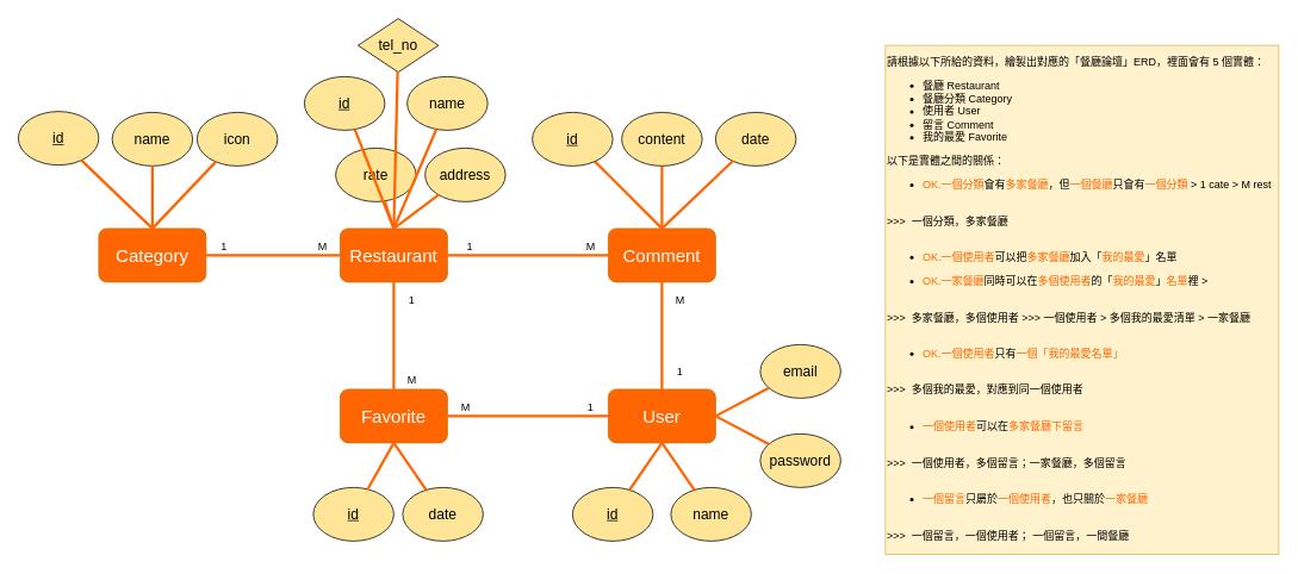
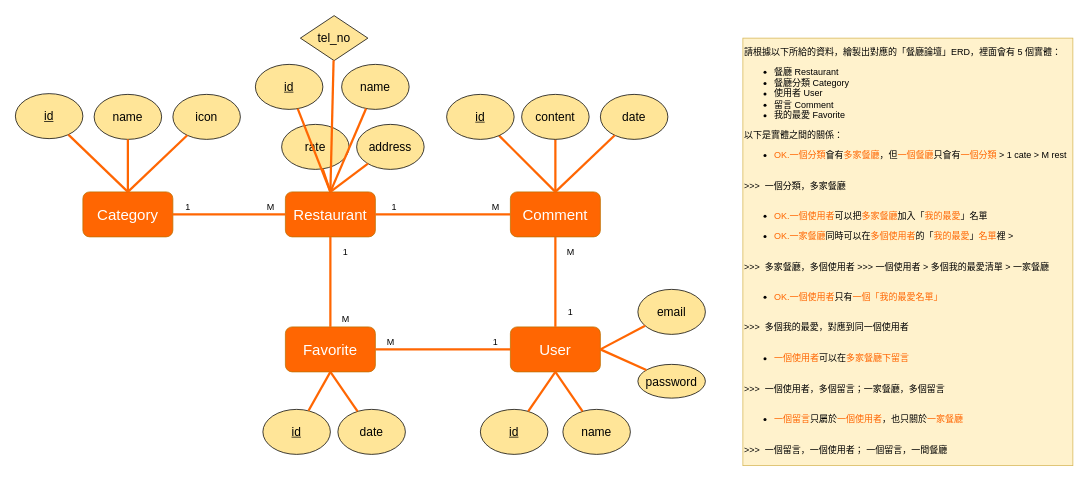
  <mxCell id="0" />
  <mxCell id="1" parent="0" />
  <mxCell id="2" value="&lt;p&gt;請根據以下所給的資料，繪製出對應的「餐廳論壇」ERD，裡面會有 5 個實體：&lt;/p&gt;&lt;ul&gt;&lt;li&gt;餐廳 Restaurant&lt;/li&gt;&lt;li&gt;餐廳分類 Category&lt;/li&gt;&lt;li&gt;使用者 User&lt;/li&gt;&lt;li&gt;留言 Comment&lt;/li&gt;&lt;li&gt;我的最愛 Favorite&lt;/li&gt;&lt;/ul&gt;&lt;p&gt;以下是實體之間的關係：&lt;/p&gt;&lt;ul&gt;&lt;li&gt;&lt;font color=&quot;#FF6602&quot;&gt;OK.一個分類&lt;/font&gt;會有&lt;font color=&quot;#FF6602&quot;&gt;多家餐廳&lt;/font&gt;，但&lt;font color=&quot;#FF6602&quot;&gt;一個餐廳&lt;/font&gt;只會有&lt;font color=&quot;#FF6602&quot;&gt;一個分類&lt;/font&gt; &amp;gt; 1 cate &amp;gt; M rest&lt;/li&gt;&lt;/ul&gt;&lt;div&gt;&lt;br&gt;&lt;/div&gt;&lt;div&gt;&amp;gt;&amp;gt;&amp;gt;&amp;nbsp; 一個分類，多家餐廳&lt;/div&gt;&lt;div&gt;&lt;br&gt;&lt;/div&gt;&lt;ul&gt;&lt;li&gt;&lt;font color=&quot;#FF6602&quot;&gt;OK.一個使用者&lt;/font&gt;可以把&lt;font color=&quot;#FF6602&quot;&gt;多家餐廳&lt;/font&gt;加入「&lt;font color=&quot;#FF6602&quot;&gt;我的最愛&lt;/font&gt;」名單 &lt;br&gt;&lt;/li&gt;&lt;/ul&gt;&lt;ul&gt;&lt;li&gt;&lt;font color=&quot;#FF6602&quot;&gt;OK.一家餐廳&lt;/font&gt;同時可以在&lt;font color=&quot;#FF6602&quot;&gt;多個使用者&lt;/font&gt;的「&lt;font color=&quot;#FF6602&quot;&gt;我的最愛&lt;/font&gt;」&lt;font color=&quot;#FF6602&quot;&gt;名單&lt;/font&gt;裡 &amp;gt;&amp;nbsp;&lt;/li&gt;&lt;/ul&gt;&lt;div&gt;&lt;br&gt;&lt;/div&gt;&lt;div&gt;&amp;gt;&amp;gt;&amp;gt;&amp;nbsp; 多家餐廳，多個使用者 &amp;gt;&amp;gt;&amp;gt; 一個使用者 &amp;gt; 多個我的最愛清單 &amp;gt; 一家餐廳&lt;br&gt;&lt;/div&gt;&lt;div&gt;&lt;br&gt;&lt;/div&gt;&lt;ul&gt;&lt;li&gt;&lt;font color=&quot;#FF6602&quot;&gt;OK.一個使用者&lt;/font&gt;只有&lt;font color=&quot;#FF6602&quot;&gt;一個「我的最愛名單」&lt;/font&gt;&lt;/li&gt;&lt;/ul&gt;&lt;div&gt;&lt;br&gt;&lt;/div&gt;&lt;div&gt;&amp;gt;&amp;gt;&amp;gt;&amp;nbsp; 多個我的最愛，對應到同一個使用者&lt;/div&gt;&lt;div&gt;&lt;br&gt;&lt;/div&gt;&lt;ul&gt;&lt;li&gt;&lt;font color=&quot;#FF6602&quot;&gt;一個使用者&lt;/font&gt;可以在&lt;font color=&quot;#FF6602&quot;&gt;多家餐廳下留言&amp;nbsp;&lt;/font&gt;&lt;/li&gt;&lt;/ul&gt;&lt;div&gt;&lt;br&gt;&lt;/div&gt;&lt;div&gt;&lt;font color=&quot;#FF6602&quot;&gt;&lt;font color=&quot;#000000&quot;&gt;&amp;gt;&amp;gt;&amp;gt;&amp;nbsp; 一個使用者，多個留言；一家餐廳，多個留言&lt;/font&gt;&lt;br&gt;&lt;/font&gt;&lt;/div&gt;&lt;div&gt;&lt;font color=&quot;#FF6602&quot;&gt;&lt;br&gt;&lt;/font&gt;&lt;/div&gt;&lt;ul&gt;&lt;li&gt;&lt;font color=&quot;#FF6602&quot;&gt;一個留言&lt;/font&gt;只屬於&lt;font color=&quot;#FF6602&quot;&gt;一個使用者&lt;/font&gt;，也只關於&lt;font color=&quot;#FF6602&quot;&gt;一家餐廳 &lt;br&gt;&lt;/font&gt;&lt;/li&gt;&lt;/ul&gt;&lt;div&gt;&lt;br&gt;&lt;/div&gt;&lt;div&gt;&lt;font color=&quot;#FF6602&quot;&gt;&lt;font color=&quot;#000000&quot;&gt;&amp;gt;&amp;gt;&amp;gt;&amp;nbsp; 一個留言，一個使用者； 一個留言，一間餐廳&lt;/font&gt;&lt;br&gt;&lt;/font&gt;&lt;/div&gt;&lt;div&gt;&lt;font color=&quot;#FF6602&quot;&gt;&lt;br&gt;&lt;/font&gt;&lt;/div&gt;" style="text;html=1;align=left;verticalAlign=middle;resizable=0;points=[];autosize=1;strokeColor=#d6b656;fillColor=#fff2cc;" parent="1" vertex="1"><mxGeometry x="990" y="50" width="440" height="570" as="geometry" /></mxCell>
  <mxCell id="3" value="Category" style="rounded=1;whiteSpace=wrap;html=1;fillColor=#FF6602;strokeColor=#BD7000;fontColor=#FFFFFF;fontSize=20;" parent="1" vertex="1"><mxGeometry x="110" y="255" width="120" height="60" as="geometry" /></mxCell>
  <mxCell id="4" value="Restaurant" style="rounded=1;whiteSpace=wrap;html=1;fillColor=#FF6602;strokeColor=#BD7000;fontColor=#FFFFFF;fontSize=20;" parent="1" vertex="1"><mxGeometry x="380" y="255" width="120" height="60" as="geometry" /></mxCell>
  <mxCell id="5" value="User" style="rounded=1;whiteSpace=wrap;html=1;fillColor=#FF6602;strokeColor=#BD7000;fontColor=#FFFFFF;fontSize=20;" parent="1" vertex="1"><mxGeometry x="680" y="435" width="120" height="60" as="geometry" /></mxCell>
  <mxCell id="6" value="Comment" style="rounded=1;whiteSpace=wrap;html=1;fillColor=#FF6602;strokeColor=#BD7000;fontColor=#FFFFFF;fontSize=20;" parent="1" vertex="1"><mxGeometry x="680" y="255" width="120" height="60" as="geometry" /></mxCell>
  <mxCell id="7" value="Favorite" style="rounded=1;whiteSpace=wrap;html=1;fillColor=#FF6602;strokeColor=#BD7000;fontColor=#FFFFFF;fontSize=20;" parent="1" vertex="1"><mxGeometry x="380" y="435" width="120" height="60" as="geometry" /></mxCell>
  <mxCell id="8" style="edgeStyle=orthogonalEdgeStyle;rounded=0;orthogonalLoop=1;jettySize=auto;html=1;entryX=0;entryY=0.5;entryDx=0;entryDy=0;strokeWidth=3;endArrow=none;endFill=0;strokeColor=#FF6602;exitX=1;exitY=0.5;exitDx=0;exitDy=0;" parent="1" source="3" target="4" edge="1"><mxGeometry relative="1" as="geometry"><mxPoint x="430" y="325" as="sourcePoint" /><mxPoint x="370" y="419" as="targetPoint" /></mxGeometry></mxCell>
  <mxCell id="9" value="1" style="text;html=1;align=center;verticalAlign=middle;resizable=0;points=[];autosize=1;strokeColor=none;fillColor=none;" parent="1" vertex="1"><mxGeometry x="240" y="265" width="20" height="20" as="geometry" /></mxCell>
  <mxCell id="10" value="M" style="text;html=1;align=center;verticalAlign=middle;resizable=0;points=[];autosize=1;strokeColor=none;fillColor=none;" parent="1" vertex="1"><mxGeometry x="350" y="265" width="20" height="20" as="geometry" /></mxCell>
  <mxCell id="11" style="edgeStyle=orthogonalEdgeStyle;rounded=0;orthogonalLoop=1;jettySize=auto;html=1;strokeWidth=3;endArrow=none;endFill=0;strokeColor=#FF6602;exitX=1;exitY=0.5;exitDx=0;exitDy=0;entryX=0;entryY=0.5;entryDx=0;entryDy=0;" parent="1" source="7" target="5" edge="1"><mxGeometry relative="1" as="geometry"><mxPoint x="610" y="395" as="sourcePoint" /><mxPoint x="650" y="445" as="targetPoint" /></mxGeometry></mxCell>
  <mxCell id="12" value="1" style="text;html=1;align=center;verticalAlign=middle;resizable=0;points=[];autosize=1;strokeColor=none;fillColor=none;" parent="1" vertex="1"><mxGeometry x="650" y="445" width="20" height="20" as="geometry" /></mxCell>
  <mxCell id="13" value="1" style="text;html=1;align=center;verticalAlign=middle;resizable=0;points=[];autosize=1;strokeColor=none;fillColor=none;" parent="1" vertex="1"><mxGeometry x="450" y="325" width="20" height="20" as="geometry" /></mxCell>
  <mxCell id="14" value="M" style="text;html=1;align=center;verticalAlign=middle;resizable=0;points=[];autosize=1;strokeColor=none;fillColor=none;" parent="1" vertex="1"><mxGeometry x="450" y="415" width="20" height="20" as="geometry" /></mxCell>
  <mxCell id="15" style="edgeStyle=orthogonalEdgeStyle;rounded=0;orthogonalLoop=1;jettySize=auto;html=1;strokeWidth=3;endArrow=none;endFill=0;strokeColor=#FF6602;exitX=1;exitY=0.5;exitDx=0;exitDy=0;entryX=0;entryY=0.5;entryDx=0;entryDy=0;" parent="1" source="4" target="6" edge="1"><mxGeometry relative="1" as="geometry"><mxPoint x="470" y="365" as="sourcePoint" /><mxPoint x="630" y="305" as="targetPoint" /></mxGeometry></mxCell>
  <mxCell id="16" style="edgeStyle=orthogonalEdgeStyle;rounded=0;orthogonalLoop=1;jettySize=auto;html=1;strokeWidth=3;endArrow=none;endFill=0;strokeColor=#FF6602;exitX=0.5;exitY=1;exitDx=0;exitDy=0;entryX=0.5;entryY=0;entryDx=0;entryDy=0;" parent="1" source="6" target="5" edge="1"><mxGeometry relative="1" as="geometry"><mxPoint x="510" y="405" as="sourcePoint" /><mxPoint x="735" y="405" as="targetPoint" /></mxGeometry></mxCell>
  <mxCell id="17" value="1" style="text;html=1;align=center;verticalAlign=middle;resizable=0;points=[];autosize=1;strokeColor=none;fillColor=none;" parent="1" vertex="1"><mxGeometry x="750" y="405" width="20" height="20" as="geometry" /></mxCell>
  <mxCell id="18" value="M" style="text;html=1;align=center;verticalAlign=middle;resizable=0;points=[];autosize=1;strokeColor=none;fillColor=none;" parent="1" vertex="1"><mxGeometry x="750" y="325" width="20" height="20" as="geometry" /></mxCell>
  <mxCell id="19" value="M" style="text;html=1;align=center;verticalAlign=middle;resizable=0;points=[];autosize=1;strokeColor=none;fillColor=none;" parent="1" vertex="1"><mxGeometry x="650" y="265" width="20" height="20" as="geometry" /></mxCell>
  <mxCell id="20" value="1" style="text;html=1;align=center;verticalAlign=middle;resizable=0;points=[];autosize=1;strokeColor=none;fillColor=none;" parent="1" vertex="1"><mxGeometry x="515" y="265" width="20" height="20" as="geometry" /></mxCell>
  <mxCell id="21" value="M" style="text;html=1;align=center;verticalAlign=middle;resizable=0;points=[];autosize=1;strokeColor=none;fillColor=none;" parent="1" vertex="1"><mxGeometry x="510" y="445" width="20" height="20" as="geometry" /></mxCell>
  <mxCell id="22" style="edgeStyle=orthogonalEdgeStyle;rounded=0;orthogonalLoop=1;jettySize=auto;html=1;strokeWidth=3;endArrow=none;endFill=0;strokeColor=#FF6602;exitX=0.5;exitY=0;exitDx=0;exitDy=0;entryX=0.5;entryY=1;entryDx=0;entryDy=0;" parent="1" source="7" target="4" edge="1"><mxGeometry relative="1" as="geometry"><mxPoint x="285" as="sourcePoint" y="475" /><mxPoint x="345" as="targetPoint" y="475" /></mxGeometry></mxCell>
  <mxCell id="23" value="&lt;u&gt;id&lt;/u&gt;" style="ellipse;whiteSpace=wrap;html=1;fillColor=#FFE598;fontSize=16;" parent="1" vertex="1"><mxGeometry x="640" y="545" width="90" height="60" as="geometry" /></mxCell>
  <mxCell id="24" style="edgeStyle=none;rounded=0;orthogonalLoop=1;jettySize=auto;html=1;fontSize=16;fontColor=#FFFFFF;endArrow=none;endFill=0;strokeColor=#FF6602;strokeWidth=3;entryX=0.5;entryY=0;entryDx=0;entryDy=0;" parent="1" source="33" target="6" edge="1"><mxGeometry relative="1" as="geometry"><mxPoint x="785.512" y="61.996" as="sourcePoint" /><mxPoint x="740" y="202.67" as="targetPoint" /></mxGeometry></mxCell>
- <mxCell id="25" value="password" style="ellipse;whiteSpace=wrap;html=1;fillColor=#FFE598;fontSize=16;" parent="1" vertex="1"><mxGeometry x="850" y="485" width="90" height="60" as="geometry" /></mxCell>
+ <mxCell id="25" value="password" style="ellipse;whiteSpace=wrap;html=1;fillColor=#FFE598;fontSize=16;" parent="1" vertex="1"><mxGeometry x="850" y="485" width="90" height="45" as="geometry" /></mxCell>
  <mxCell id="26" value="name" style="ellipse;whiteSpace=wrap;html=1;fillColor=#FFE598;fontSize=16;" parent="1" vertex="1"><mxGeometry x="750" y="545" width="90" height="60" as="geometry" /></mxCell>
  <mxCell id="27" value="email" style="ellipse;whiteSpace=wrap;html=1;fillColor=#FFE598;fontSize=16;" parent="1" vertex="1"><mxGeometry x="850" y="385" width="90" height="60" as="geometry" /></mxCell>
  <mxCell id="28" style="edgeStyle=none;rounded=0;orthogonalLoop=1;jettySize=auto;html=1;fontSize=16;fontColor=#FFFFFF;endArrow=none;endFill=0;strokeColor=#FF6602;strokeWidth=3;entryX=0.5;entryY=0;entryDx=0;entryDy=0;" parent="1" source="34" target="6" edge="1"><mxGeometry relative="1" as="geometry"><mxPoint x="640.512" y="34.996" as="sourcePoint" /><mxPoint x="595" y="175.67" as="targetPoint" /></mxGeometry></mxCell>
  <mxCell id="29" style="edgeStyle=none;rounded=0;orthogonalLoop=1;jettySize=auto;html=1;fontSize=16;fontColor=#FFFFFF;endArrow=none;endFill=0;strokeColor=#FF6602;strokeWidth=3;entryX=1;entryY=0.5;entryDx=0;entryDy=0;" parent="1" source="27" target="5" edge="1"><mxGeometry relative="1" as="geometry"><mxPoint x="830.002" y="333.996" as="sourcePoint" /><mxPoint x="784.49" y="474.67" as="targetPoint" /></mxGeometry></mxCell>
  <mxCell id="30" style="edgeStyle=none;rounded=0;orthogonalLoop=1;jettySize=auto;html=1;fontSize=16;fontColor=#FFFFFF;endArrow=none;endFill=0;strokeColor=#FF6602;strokeWidth=3;" parent="1" target="26" edge="1"><mxGeometry relative="1" as="geometry"><mxPoint x="740" y="495" as="sourcePoint" /><mxPoint x="704.49" y="645.34" as="targetPoint" /></mxGeometry></mxCell>
  <mxCell id="31" style="edgeStyle=none;rounded=0;orthogonalLoop=1;jettySize=auto;html=1;fontSize=16;fontColor=#FFFFFF;endArrow=none;endFill=0;strokeColor=#FF6602;strokeWidth=3;exitX=1;exitY=0.5;exitDx=0;exitDy=0;" parent="1" source="5" target="25" edge="1"><mxGeometry relative="1" as="geometry"><mxPoint x="770.002" y="504.666" as="sourcePoint" /><mxPoint x="724.49" y="645.34" as="targetPoint" /></mxGeometry></mxCell>
  <mxCell id="32" style="edgeStyle=none;rounded=0;orthogonalLoop=1;jettySize=auto;html=1;fontSize=16;fontColor=#FFFFFF;endArrow=none;endFill=0;strokeColor=#FF6602;strokeWidth=3;exitX=0.5;exitY=1;exitDx=0;exitDy=0;" parent="1" source="5" target="23" edge="1"><mxGeometry relative="1" as="geometry"><mxPoint x="680" y="525" as="sourcePoint" /><mxPoint x="604.49" y="665.67" as="targetPoint" /></mxGeometry></mxCell>
  <mxCell id="33" value="&lt;div&gt;content&lt;/div&gt;" style="ellipse;whiteSpace=wrap;html=1;fillColor=#FFE598;fontSize=16;" parent="1" vertex="1"><mxGeometry x="695" y="125" width="90" height="60" as="geometry" /></mxCell>
  <mxCell id="34" value="&lt;u&gt;id&lt;/u&gt;" style="ellipse;whiteSpace=wrap;html=1;fillColor=#FFE598;fontSize=16;" parent="1" vertex="1"><mxGeometry x="595" y="125" width="90" height="60" as="geometry" /></mxCell>
  <mxCell id="35" value="date" style="ellipse;whiteSpace=wrap;html=1;fillColor=#FFE598;fontSize=16;" parent="1" vertex="1"><mxGeometry x="800" y="125" width="90" height="60" as="geometry" /></mxCell>
  <mxCell id="36" style="edgeStyle=none;rounded=0;orthogonalLoop=1;jettySize=auto;html=1;fontSize=16;fontColor=#FFFFFF;endArrow=none;endFill=0;strokeColor=#FF6602;strokeWidth=3;" parent="1" source="35" edge="1"><mxGeometry relative="1" as="geometry"><mxPoint x="811.023" y="200.387" as="sourcePoint" /><mxPoint x="740" y="255" as="targetPoint" /></mxGeometry></mxCell>
  <mxCell id="37" value="&lt;span&gt;id&lt;/span&gt;" style="ellipse;whiteSpace=wrap;html=1;fillColor=#FFE598;fontSize=16;fontStyle=4" parent="1" vertex="1"><mxGeometry x="340" y="85" width="90" height="60" as="geometry" /></mxCell>
  <mxCell id="38" value="name" style="ellipse;whiteSpace=wrap;html=1;fillColor=#FFE598;fontSize=16;" parent="1" vertex="1"><mxGeometry x="455" y="85" width="90" height="60" as="geometry" /></mxCell>
  <mxCell id="39" value="address" style="ellipse;whiteSpace=wrap;html=1;fillColor=#FFE598;fontSize=16;" parent="1" vertex="1"><mxGeometry x="475" y="165" width="90" height="60" as="geometry" /></mxCell>
  <mxCell id="40" value="rate" style="ellipse;whiteSpace=wrap;html=1;fillColor=#FFE598;fontSize=16;" parent="1" vertex="1"><mxGeometry x="375" y="165" width="90" height="60" as="geometry" /></mxCell>
  <mxCell id="41" style="edgeStyle=none;rounded=0;orthogonalLoop=1;jettySize=auto;html=1;fontSize=16;fontColor=#FFFFFF;endArrow=none;endFill=0;strokeColor=#FF6602;strokeWidth=3;entryX=0.5;entryY=0;entryDx=0;entryDy=0;" parent="1" source="37" target="4" edge="1"><mxGeometry relative="1" as="geometry"><mxPoint x="304.962" y="125.002" as="sourcePoint" /><mxPoint x="380" y="200.04" as="targetPoint" /></mxGeometry></mxCell>
  <mxCell id="42" style="edgeStyle=none;rounded=0;orthogonalLoop=1;jettySize=auto;html=1;fontSize=16;fontColor=#FFFFFF;endArrow=none;endFill=0;strokeColor=#FF6602;strokeWidth=3;entryX=0.5;entryY=0;entryDx=0;entryDy=0;" parent="1" source="40" target="4" edge="1"><mxGeometry relative="1" as="geometry"><mxPoint x="406.401" y="154.021" as="sourcePoint" /><mxPoint x="450" y="265" as="targetPoint" /></mxGeometry></mxCell>
  <mxCell id="43" style="edgeStyle=none;rounded=0;orthogonalLoop=1;jettySize=auto;html=1;fontSize=16;fontColor=#FFFFFF;endArrow=none;endFill=0;strokeColor=#FF6602;strokeWidth=3;entryX=0.5;entryY=0;entryDx=0;entryDy=0;" parent="1" source="38" target="4" edge="1"><mxGeometry relative="1" as="geometry"><mxPoint x="399.896" y="227.422" as="sourcePoint" /><mxPoint x="450" y="265" as="targetPoint" /></mxGeometry></mxCell>
  <mxCell id="44" style="edgeStyle=none;rounded=0;orthogonalLoop=1;jettySize=auto;html=1;fontSize=16;fontColor=#FFFFFF;endArrow=none;endFill=0;strokeColor=#FF6602;strokeWidth=3;entryX=0.5;entryY=0;entryDx=0;entryDy=0;" parent="1" source="39" target="4" edge="1"><mxGeometry relative="1" as="geometry"><mxPoint x="497.638" y="153.846" as="sourcePoint" /><mxPoint x="450" y="265" as="targetPoint" /></mxGeometry></mxCell>
  <mxCell id="45" value="&lt;u&gt;id&lt;/u&gt;" style="ellipse;whiteSpace=wrap;html=1;fillColor=#FFE598;fontSize=16;" parent="1" vertex="1"><mxGeometry x="20" y="124" width="90" height="60" as="geometry" /></mxCell>
  <mxCell id="46" value="name" style="ellipse;whiteSpace=wrap;html=1;fillColor=#FFE598;fontSize=16;" parent="1" vertex="1"><mxGeometry x="125" y="125" width="90" height="60" as="geometry" /></mxCell>
  <mxCell id="47" style="edgeStyle=none;rounded=0;orthogonalLoop=1;jettySize=auto;html=1;fontSize=16;fontColor=#FFFFFF;endArrow=none;endFill=0;strokeColor=#FF6602;strokeWidth=3;entryX=0.5;entryY=0;entryDx=0;entryDy=0;" parent="1" source="46" target="3" edge="1"><mxGeometry relative="1" as="geometry"><mxPoint x="216.401" y="154.021" as="sourcePoint" /><mxPoint x="260" y="265" as="targetPoint" /></mxGeometry></mxCell>
  <mxCell id="48" style="edgeStyle=none;rounded=0;orthogonalLoop=1;jettySize=auto;html=1;fontSize=16;fontColor=#FFFFFF;endArrow=none;endFill=0;strokeColor=#FF6602;strokeWidth=3;entryX=0.5;entryY=0;entryDx=0;entryDy=0;" parent="1" source="45" target="3" edge="1"><mxGeometry relative="1" as="geometry"><mxPoint x="207.602" y="154.592" as="sourcePoint" /><mxPoint x="180" y="265" as="targetPoint" /></mxGeometry></mxCell>
  <mxCell id="49" value="&lt;u&gt;id&lt;/u&gt;" style="ellipse;whiteSpace=wrap;html=1;fillColor=#FFE598;fontSize=16;" parent="1" vertex="1"><mxGeometry x="350" y="545" width="90" height="60" as="geometry" /></mxCell>
  <mxCell id="50" style="edgeStyle=none;rounded=0;orthogonalLoop=1;jettySize=auto;html=1;fontSize=16;fontColor=#FFFFFF;endArrow=none;endFill=0;strokeColor=#FF6602;strokeWidth=3;exitX=0.5;exitY=1;exitDx=0;exitDy=0;" parent="1" source="7" target="49" edge="1"><mxGeometry relative="1" as="geometry"><mxPoint x="185" y="505" as="sourcePoint" /><mxPoint x="185" y="555" as="targetPoint" /></mxGeometry></mxCell>
  <mxCell id="51" value="date" style="ellipse;whiteSpace=wrap;html=1;fillColor=#FFE598;fontSize=16;" parent="1" vertex="1"><mxGeometry x="450" y="545" width="90" height="60" as="geometry" /></mxCell>
  <mxCell id="52" style="edgeStyle=none;rounded=0;orthogonalLoop=1;jettySize=auto;html=1;fontSize=16;fontColor=#FFFFFF;endArrow=none;endFill=0;strokeColor=#FF6602;strokeWidth=3;exitX=0.5;exitY=1;exitDx=0;exitDy=0;" parent="1" source="7" target="51" edge="1"><mxGeometry relative="1" as="geometry"><mxPoint x="195" y="515" as="sourcePoint" /><mxPoint x="195" y="565" as="targetPoint" /></mxGeometry></mxCell>
- <mxCell id="53" value="icon" style="ellipse;whiteSpace=wrap;html=1;fillColor=#FFE598;fontSize=16;" parent="1" vertex="1"><mxGeometry x="220" y="125" width="90" height="60" as="geometry" /></mxCell>
+ <mxCell id="53" value="icon" style="ellipse;whiteSpace=wrap;html=1;fillColor=#FFE598;fontSize=16;" parent="1" vertex="1"><mxGeometry x="230" y="125" width="90" height="60" as="geometry" /></mxCell>
  <mxCell id="54" style="edgeStyle=none;rounded=0;orthogonalLoop=1;jettySize=auto;html=1;fontSize=16;fontColor=#FFFFFF;endArrow=none;endFill=0;strokeColor=#FF6602;strokeWidth=3;entryX=0.5;entryY=0;entryDx=0;entryDy=0;" parent="1" source="53" target="3" edge="1"><mxGeometry relative="1" as="geometry"><mxPoint x="180" y="195" as="sourcePoint" /><mxPoint x="180" y="265" as="targetPoint" /></mxGeometry></mxCell>
  <mxCell id="55" value="tel_no" style="rhombus;whiteSpace=wrap;html=1;fillColor=#FFE598;fontSize=16;" vertex="1" parent="1"><mxGeometry x="400" y="20" width="90" height="60" as="geometry" /></mxCell>
  <mxCell id="56" style="edgeStyle=none;rounded=0;orthogonalLoop=1;jettySize=auto;html=1;fontSize=16;fontColor=#FFFFFF;endArrow=none;endFill=0;strokeColor=#FF6602;strokeWidth=3;entryX=0.5;entryY=0;entryDx=0;entryDy=0;" edge="1" parent="1" source="55" target="4"><mxGeometry relative="1" as="geometry"><mxPoint x="406.401" y="154.021" as="sourcePoint" /><mxPoint x="430" y="175" as="targetPoint" /></mxGeometry></mxCell>
